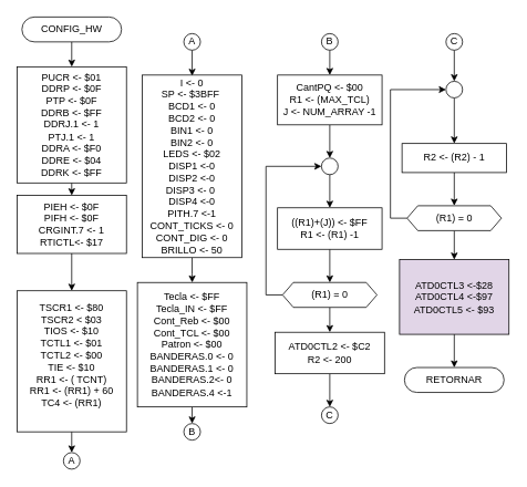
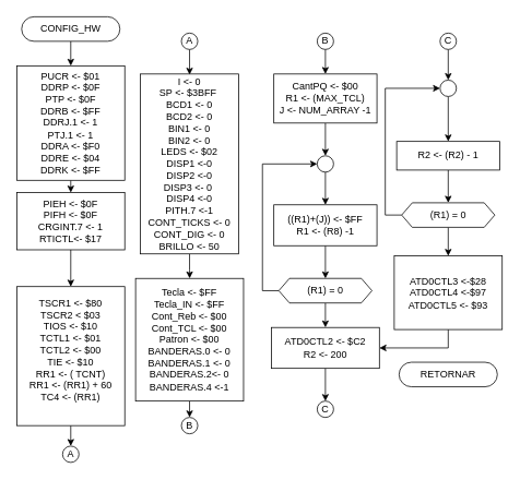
  <mxCell id="0" />
  <mxCell id="1" parent="0" />
  <mxCell id="2" style="edgeStyle=orthogonalEdgeStyle;rounded=0;orthogonalLoop=1;jettySize=auto;html=1;exitX=0.5;exitY=1;exitDx=0;exitDy=0;entryX=0.5;entryY=0;entryDx=0;entryDy=0;" parent="1" source="3" target="5" edge="1"><mxGeometry relative="1" as="geometry" /></mxCell>
  <mxCell id="3" value="CONFIG_HW" style="rounded=1;whiteSpace=wrap;html=1;fontSize=12;glass=0;strokeWidth=1;shadow=0;arcSize=50;" parent="1" vertex="1"><mxGeometry x="25.93" y="20" width="120" height="30" as="geometry" /></mxCell>
  <mxCell id="4" style="edgeStyle=orthogonalEdgeStyle;rounded=0;orthogonalLoop=1;jettySize=auto;html=1;exitX=0.5;exitY=1;exitDx=0;exitDy=0;entryX=0.5;entryY=0;entryDx=0;entryDy=0;" parent="1" source="5" target="9" edge="1"><mxGeometry relative="1" as="geometry" /></mxCell>
  <mxCell id="5" value="PUCR &amp;lt;- $01&lt;br&gt;DDRP &amp;lt;- $0F&lt;br&gt;PTP &amp;lt;- $0F&lt;br&gt;DDRB &amp;lt;- $FF&lt;br&gt;DDRJ.1 &amp;lt;- 1&lt;br&gt;PTJ.1 &amp;lt;- 1&lt;br&gt;DDRA &amp;lt;- $F0&lt;br&gt;DDRE &amp;lt;- $04&lt;br&gt;DDRK &amp;lt;- $FF" style="rounded=0;whiteSpace=wrap;html=1;" parent="1" vertex="1"><mxGeometry x="20" y="80" width="131.86" height="140" as="geometry" /></mxCell>
  <mxCell id="6" style="edgeStyle=orthogonalEdgeStyle;rounded=0;orthogonalLoop=1;jettySize=auto;html=1;exitX=0.5;exitY=1;exitDx=0;exitDy=0;entryX=0.5;entryY=0;entryDx=0;entryDy=0;" parent="1" source="7" target="28" edge="1"><mxGeometry relative="1" as="geometry" /></mxCell>
  <mxCell id="7" value="Tecla &amp;lt;- $FF&lt;br&gt;Tecla_IN &amp;lt;- $FF&lt;br&gt;Cont_Reb &amp;lt;- $00&lt;br&gt;Cont_TCL &amp;lt;- $00&lt;br&gt;Patron &amp;lt;- $00&lt;br&gt;BANDERAS.0 &amp;lt;- 0&lt;br&gt;BANDERAS.1 &amp;lt;- 0&lt;br&gt;BANDERAS.2&amp;lt;- 0&lt;br&gt;BANDERAS.4 &amp;lt;-1" style="rounded=0;whiteSpace=wrap;html=1;" parent="1" vertex="1"><mxGeometry x="165.07" y="340" width="131.86" height="150" as="geometry" /></mxCell>
  <mxCell id="8" value="" style="edgeStyle=orthogonalEdgeStyle;rounded=0;orthogonalLoop=1;jettySize=auto;html=1;" parent="1" source="9" target="11" edge="1"><mxGeometry relative="1" as="geometry" /></mxCell>
  <mxCell id="9" value="PIEH &amp;lt;- $0F&lt;br&gt;PIFH &amp;lt;- $0F&lt;span&gt;&lt;br&gt;CRGINT.7 &amp;lt;- 1&lt;br&gt;&lt;/span&gt;RTICTL&amp;lt;- $17&lt;span&gt;&lt;br&gt;&lt;/span&gt;" style="rounded=0;whiteSpace=wrap;html=1;" parent="1" vertex="1"><mxGeometry x="20" y="235" width="131.86" height="70" as="geometry" /></mxCell>
  <mxCell id="10" style="edgeStyle=orthogonalEdgeStyle;rounded=0;orthogonalLoop=1;jettySize=auto;html=1;exitX=0.5;exitY=1;exitDx=0;exitDy=0;entryX=0.5;entryY=0;entryDx=0;entryDy=0;" parent="1" source="11" target="29" edge="1"><mxGeometry relative="1" as="geometry" /></mxCell>
  <mxCell id="11" value="&lt;span&gt;TSCR1 &amp;lt;- $80&lt;br&gt;TSCR2 &amp;lt; $03&lt;br&gt;TIOS &amp;lt;- $10&lt;br&gt;TCTL1 &amp;lt;- $01&lt;br&gt;&lt;/span&gt;TCTL2 &amp;lt;- $00&lt;br&gt;&lt;span&gt;TIE &amp;lt;- $10&lt;br&gt;RR1 &amp;lt;- ( TCNT)&lt;br&gt;RR1 &amp;lt;- (RR1) + 60&lt;br&gt;TC4 &amp;lt;- (RR1)&lt;br&gt;&lt;br&gt;&lt;/span&gt;" style="rounded=0;whiteSpace=wrap;html=1;" parent="1" vertex="1"><mxGeometry x="20" y="350" width="131.86" height="170" as="geometry" /></mxCell>
  <mxCell id="12" style="edgeStyle=orthogonalEdgeStyle;rounded=0;orthogonalLoop=1;jettySize=auto;html=1;exitX=0.5;exitY=1;exitDx=0;exitDy=0;entryX=0.5;entryY=0.004;entryDx=0;entryDy=0;entryPerimeter=0;" parent="1" source="13" target="15" edge="1"><mxGeometry relative="1" as="geometry" /></mxCell>
  <mxCell id="13" value="A&lt;span style=&quot;color: rgba(0 , 0 , 0 , 0) ; font-family: monospace ; font-size: 0px&quot;&gt;%3CmxGraphModel%3E%3Croot%3E%3CmxCell%20id%3D%220%22%2F%3E%3CmxCell%20id%3D%221%22%20parent%3D%220%22%2F%3E%3CmxCell%20id%3D%222%22%20value%3D%22E%22%20style%3D%22ellipse%3BwhiteSpace%3Dwrap%3Bhtml%3D1%3Baspect%3Dfixed%3B%22%20vertex%3D%221%22%20parent%3D%221%22%3E%3CmxGeometry%20x%3D%22434.18%22%20y%3D%22460%22%20width%3D%2220%22%20height%3D%2220%22%20as%3D%22geometry%22%2F%3E%3C%2FmxCell%3E%3C%2Froot%3E%3C%2FmxGraphModel%3E&lt;/span&gt;" style="ellipse;whiteSpace=wrap;html=1;aspect=fixed;" parent="1" vertex="1"><mxGeometry x="221" y="40" width="20" height="20" as="geometry" /></mxCell>
  <mxCell id="14" style="edgeStyle=orthogonalEdgeStyle;rounded=0;orthogonalLoop=1;jettySize=auto;html=1;exitX=0.5;exitY=1;exitDx=0;exitDy=0;" parent="1" source="15" target="7" edge="1"><mxGeometry relative="1" as="geometry" /></mxCell>
  <mxCell id="15" value="I &amp;lt;- 0&lt;br&gt;SP &amp;lt;-&amp;nbsp;$3BFF&amp;nbsp;&lt;br&gt;BCD1 &amp;lt;- 0&lt;br&gt;BCD2 &amp;lt;- 0&lt;br&gt;BIN1 &amp;lt;- 0&lt;br&gt;BIN2 &amp;lt;- 0&lt;br&gt;LEDS &amp;lt;- $02&lt;br&gt;DISP1 &amp;lt;-0&lt;br&gt;DISP2 &amp;lt;-0&lt;br&gt;DISP3 &amp;lt;- 0&amp;nbsp;&lt;br&gt;DISP4 &amp;lt;-0&lt;br&gt;PITH.7 &amp;lt;-1&lt;br&gt;CONT_TICKS &amp;lt;- 0&lt;br&gt;CONT_DIG &amp;lt;- 0&lt;br&gt;BRILLO &amp;lt;- 50" style="rounded=0;whiteSpace=wrap;html=1;" parent="1" vertex="1"><mxGeometry x="171" y="90" width="120" height="220" as="geometry" /></mxCell>
  <mxCell id="16" value="RETORNAR" style="rounded=1;whiteSpace=wrap;html=1;fontSize=12;glass=0;strokeWidth=1;shadow=0;arcSize=50;" parent="1" vertex="1"><mxGeometry x="486.88" y="442.5" width="120" height="30" as="geometry" /></mxCell>
  <mxCell id="17" style="edgeStyle=orthogonalEdgeStyle;rounded=0;orthogonalLoop=1;jettySize=auto;html=1;exitX=0.5;exitY=1;exitDx=0;exitDy=0;entryX=0.5;entryY=0;entryDx=0;entryDy=0;" parent="1" source="18" target="22" edge="1"><mxGeometry relative="1" as="geometry" /></mxCell>
  <mxCell id="18" value="" style="ellipse;whiteSpace=wrap;html=1;aspect=fixed;" parent="1" vertex="1"><mxGeometry x="386.88" y="190" width="20" height="20" as="geometry" /></mxCell>
  <mxCell id="19" style="edgeStyle=orthogonalEdgeStyle;rounded=0;orthogonalLoop=1;jettySize=auto;html=1;exitX=0.5;exitY=1;exitDx=0;exitDy=0;entryX=0.5;entryY=0;entryDx=0;entryDy=0;" parent="1" source="20" target="18" edge="1"><mxGeometry relative="1" as="geometry" /></mxCell>
  <mxCell id="20" value="&lt;span&gt;CantPQ &amp;lt;- $00&lt;br&gt;R1 &amp;lt;- (MAX_TCL)&lt;br&gt;J &amp;lt;- NUM_ARRAY -1&lt;br&gt;&lt;/span&gt;" style="rounded=0;whiteSpace=wrap;html=1;" parent="1" vertex="1"><mxGeometry x="333.92" y="90" width="125.92" height="60" as="geometry" /></mxCell>
  <mxCell id="21" style="edgeStyle=orthogonalEdgeStyle;rounded=0;orthogonalLoop=1;jettySize=auto;html=1;exitX=0.5;exitY=1;exitDx=0;exitDy=0;" parent="1" source="22" target="25" edge="1"><mxGeometry relative="1" as="geometry" /></mxCell>
- <mxCell id="22" value="&lt;span&gt;((R1)+(J)) &amp;lt;- $FF&lt;br&gt;R1 &amp;lt;- (R1) -1&lt;br&gt;&lt;/span&gt;" style="rounded=0;whiteSpace=wrap;html=1;" parent="1" vertex="1"><mxGeometry x="333.92" y="250" width="125.92" height="50" as="geometry" /></mxCell>
+ <mxCell id="22" value="&lt;span&gt;((R1)+(J)) &amp;lt;- $FF&lt;br&gt;R1 &amp;lt;- (R8) -1&lt;br&gt;&lt;/span&gt;" style="rounded=0;whiteSpace=wrap;html=1;" parent="1" vertex="1"><mxGeometry x="333.92" y="250" width="125.92" height="50" as="geometry" /></mxCell>
  <mxCell id="23" style="edgeStyle=orthogonalEdgeStyle;rounded=0;orthogonalLoop=1;jettySize=auto;html=1;exitX=0;exitY=0.5;exitDx=0;exitDy=0;entryX=0;entryY=0.5;entryDx=0;entryDy=0;" parent="1" source="25" target="18" edge="1"><mxGeometry relative="1" as="geometry" /></mxCell>
  <mxCell id="24" style="edgeStyle=orthogonalEdgeStyle;rounded=0;orthogonalLoop=1;jettySize=auto;html=1;exitX=0.5;exitY=1;exitDx=0;exitDy=0;entryX=0.5;entryY=0;entryDx=0;entryDy=0;" parent="1" source="25" target="40" edge="1"><mxGeometry relative="1" as="geometry" /></mxCell>
  <mxCell id="25" value="(R1) = 0" style="shape=hexagon;perimeter=hexagonPerimeter2;whiteSpace=wrap;html=1;size=0.114;" parent="1" vertex="1"><mxGeometry x="340" y="340" width="113.76" height="30" as="geometry" /></mxCell>
  <mxCell id="26" style="edgeStyle=orthogonalEdgeStyle;rounded=0;orthogonalLoop=1;jettySize=auto;html=1;exitX=0.5;exitY=1;exitDx=0;exitDy=0;entryX=0.5;entryY=0;entryDx=0;entryDy=0;" parent="1" source="27" target="20" edge="1"><mxGeometry relative="1" as="geometry" /></mxCell>
  <mxCell id="27" value="B" style="ellipse;whiteSpace=wrap;html=1;aspect=fixed;" parent="1" vertex="1"><mxGeometry x="386.88" y="40" width="20" height="20" as="geometry" /></mxCell>
  <mxCell id="28" value="B" style="ellipse;whiteSpace=wrap;html=1;aspect=fixed;" parent="1" vertex="1"><mxGeometry x="221" y="510" width="20" height="20" as="geometry" /></mxCell>
  <mxCell id="29" value="A&lt;span style=&quot;color: rgba(0 , 0 , 0 , 0) ; font-family: monospace ; font-size: 0px&quot;&gt;%3CmxGraphModel%3E%3Croot%3E%3CmxCell%20id%3D%220%22%2F%3E%3CmxCell%20id%3D%221%22%20parent%3D%220%22%2F%3E%3CmxCell%20id%3D%222%22%20value%3D%22E%22%20style%3D%22ellipse%3BwhiteSpace%3Dwrap%3Bhtml%3D1%3Baspect%3Dfixed%3B%22%20vertex%3D%221%22%20parent%3D%221%22%3E%3CmxGeometry%20x%3D%22434.18%22%20y%3D%22460%22%20width%3D%2220%22%20height%3D%2220%22%20as%3D%22geometry%22%2F%3E%3C%2FmxCell%3E%3C%2Froot%3E%3C%2FmxGraphModel%3E&lt;/span&gt;" style="ellipse;whiteSpace=wrap;html=1;aspect=fixed;" parent="1" vertex="1"><mxGeometry x="75.93" y="545" width="20" height="20" as="geometry" /></mxCell>
- <mxCell id="30" style="edgeStyle=orthogonalEdgeStyle;rounded=0;orthogonalLoop=1;jettySize=auto;html=1;exitX=0.5;exitY=1;exitDx=0;exitDy=0;" parent="1" source="31" target="16" edge="1"><mxGeometry relative="1" as="geometry" /></mxCell>
- <mxCell id="31" value="ATD0CTL3 &amp;lt;-$28&lt;br&gt;ATD0CTL4 &amp;lt;-$97&lt;br&gt;ATD0CTL5 &amp;lt;- $93" style="rounded=0;whiteSpace=wrap;html=1;fillColor=#e1d5e7;" parent="1" vertex="1"><mxGeometry x="480.95" y="312.5" width="131.86" height="90" as="geometry" /></mxCell>
+ <mxCell id="30" style="edgeStyle=orthogonalEdgeStyle;rounded=0;orthogonalLoop=1;jettySize=auto;html=1;exitX=0.5;exitY=1;exitDx=0;exitDy=0;" parent="1" source="31" target="40" edge="1"><mxGeometry relative="1" as="geometry" /></mxCell>
+ <mxCell id="31" value="ATD0CTL3 &amp;lt;-$28&lt;br&gt;ATD0CTL4 &amp;lt;-$97&lt;br&gt;ATD0CTL5 &amp;lt;- $93" style="rounded=0;whiteSpace=wrap;html=1;" parent="1" vertex="1"><mxGeometry x="480.95" y="312.5" width="131.86" height="90" as="geometry" /></mxCell>
  <mxCell id="32" style="edgeStyle=orthogonalEdgeStyle;rounded=0;orthogonalLoop=1;jettySize=auto;html=1;exitX=0.5;exitY=1;exitDx=0;exitDy=0;entryX=0.5;entryY=0;entryDx=0;entryDy=0;" parent="1" source="33" target="35" edge="1"><mxGeometry relative="1" as="geometry" /></mxCell>
  <mxCell id="33" value="" style="ellipse;whiteSpace=wrap;html=1;aspect=fixed;" parent="1" vertex="1"><mxGeometry x="536.88" y="97.5" width="20" height="20" as="geometry" /></mxCell>
  <mxCell id="34" style="edgeStyle=orthogonalEdgeStyle;rounded=0;orthogonalLoop=1;jettySize=auto;html=1;exitX=0.5;exitY=1;exitDx=0;exitDy=0;" parent="1" source="35" target="38" edge="1"><mxGeometry relative="1" as="geometry" /></mxCell>
  <mxCell id="35" value="&lt;span&gt;R2 &amp;lt;- (R2) - 1&lt;br&gt;&lt;/span&gt;" style="rounded=0;whiteSpace=wrap;html=1;" parent="1" vertex="1"><mxGeometry x="483.92" y="172.5" width="125.92" height="35" as="geometry" /></mxCell>
  <mxCell id="36" style="edgeStyle=orthogonalEdgeStyle;rounded=0;orthogonalLoop=1;jettySize=auto;html=1;exitX=0;exitY=0.5;exitDx=0;exitDy=0;entryX=0;entryY=0.5;entryDx=0;entryDy=0;" parent="1" source="38" target="33" edge="1"><mxGeometry relative="1" as="geometry" /></mxCell>
  <mxCell id="37" style="edgeStyle=orthogonalEdgeStyle;rounded=0;orthogonalLoop=1;jettySize=auto;html=1;exitX=0.5;exitY=1;exitDx=0;exitDy=0;entryX=0.5;entryY=0;entryDx=0;entryDy=0;" parent="1" source="38" target="31" edge="1"><mxGeometry relative="1" as="geometry" /></mxCell>
  <mxCell id="38" value="(R1) = 0" style="shape=hexagon;perimeter=hexagonPerimeter2;whiteSpace=wrap;html=1;size=0.114;" parent="1" vertex="1"><mxGeometry x="490" y="247.5" width="113.76" height="30" as="geometry" /></mxCell>
  <mxCell id="39" style="edgeStyle=orthogonalEdgeStyle;rounded=0;orthogonalLoop=1;jettySize=auto;html=1;exitX=0.5;exitY=1;exitDx=0;exitDy=0;entryX=0.5;entryY=0;entryDx=0;entryDy=0;" parent="1" source="40" target="41" edge="1"><mxGeometry relative="1" as="geometry" /></mxCell>
  <mxCell id="40" value="ATD0CTL2 &amp;lt;- $C2&lt;br&gt;R2 &amp;lt;- 200" style="rounded=0;whiteSpace=wrap;html=1;" parent="1" vertex="1"><mxGeometry x="330.95" y="400" width="131.86" height="50" as="geometry" /></mxCell>
  <mxCell id="41" value="C" style="ellipse;whiteSpace=wrap;html=1;aspect=fixed;" parent="1" vertex="1"><mxGeometry x="386.88" y="490" width="20" height="20" as="geometry" /></mxCell>
  <mxCell id="42" style="edgeStyle=orthogonalEdgeStyle;rounded=0;orthogonalLoop=1;jettySize=auto;html=1;exitX=0.5;exitY=1;exitDx=0;exitDy=0;entryX=0.5;entryY=0;entryDx=0;entryDy=0;" parent="1" source="43" target="33" edge="1"><mxGeometry relative="1" as="geometry" /></mxCell>
  <mxCell id="43" value="C" style="ellipse;whiteSpace=wrap;html=1;aspect=fixed;" parent="1" vertex="1"><mxGeometry x="536.88" y="40" width="20" height="20" as="geometry" /></mxCell>
